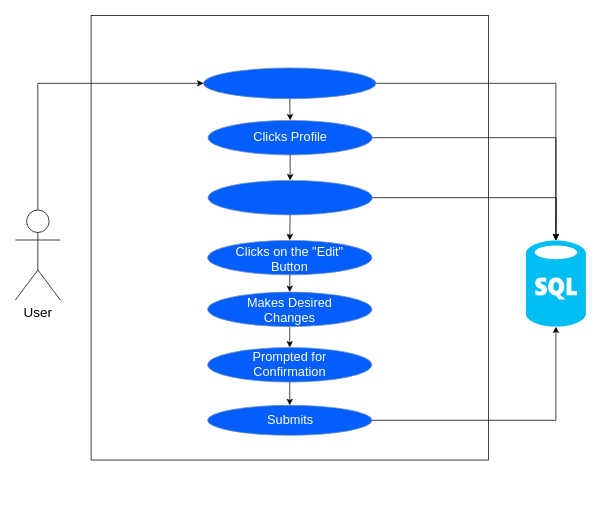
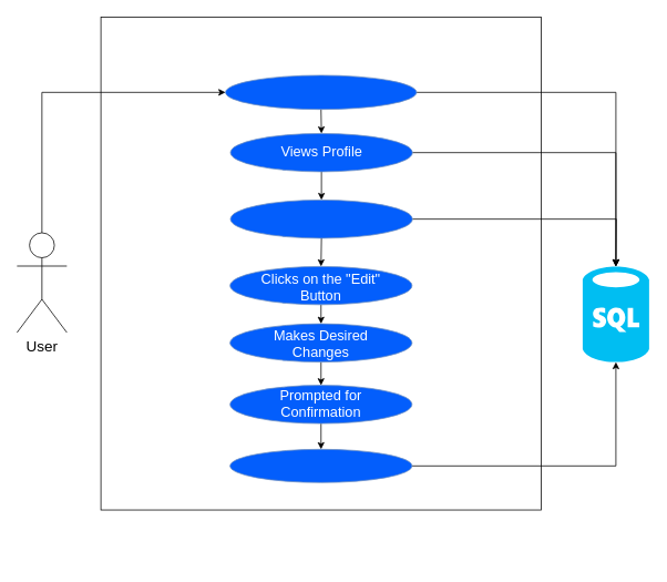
  <mxCell id="0" />
  <mxCell id="1" parent="0" />
  <mxCell id="2" value="" style="rounded=0;whiteSpace=wrap;html=1;" parent="1" vertex="1"><mxGeometry x="121" y="20" width="530" height="593" as="geometry" /></mxCell>
  <mxCell id="3" style="edgeStyle=orthogonalEdgeStyle;rounded=0;orthogonalLoop=1;jettySize=auto;html=1;exitX=0.5;exitY=0;exitDx=0;exitDy=0;exitPerimeter=0;entryX=0;entryY=0.5;entryDx=0;entryDy=0;" edge="1" parent="1" source="4" target="7"><mxGeometry relative="1" as="geometry" /></mxCell>
  <mxCell id="4" value="&lt;div style=&quot;font-size: 18px&quot;&gt;&lt;font style=&quot;font-size: 18px&quot;&gt;User&lt;/font&gt;&lt;/div&gt;" style="shape=umlActor;verticalLabelPosition=bottom;labelBackgroundColor=#ffffff;verticalAlign=top;html=1;outlineConnect=0;" parent="1" vertex="1"><mxGeometry x="20" y="279.5" width="60" height="120" as="geometry" /></mxCell>
  <mxCell id="5" style="edgeStyle=orthogonalEdgeStyle;rounded=0;orthogonalLoop=1;jettySize=auto;html=1;exitX=1;exitY=0.5;exitDx=0;exitDy=0;entryX=0.5;entryY=0;entryDx=0;entryDy=0;entryPerimeter=0;" edge="1" parent="1" source="7" target="8"><mxGeometry relative="1" as="geometry" /></mxCell>
  <mxCell id="6" style="edgeStyle=orthogonalEdgeStyle;rounded=0;orthogonalLoop=1;jettySize=auto;html=1;exitX=0.5;exitY=1;exitDx=0;exitDy=0;entryX=0.5;entryY=0;entryDx=0;entryDy=0;" edge="1" parent="1" source="7" target="11"><mxGeometry relative="1" as="geometry" /></mxCell>
  <mxCell id="7" value="" style="ellipse;whiteSpace=wrap;html=1;fillColor=#035EFC;strokeColor=#6c8ebf;" parent="1" vertex="1"><mxGeometry x="271" y="90" width="230" height="41" as="geometry" /></mxCell>
  <mxCell id="8" value="" style="verticalLabelPosition=bottom;html=1;verticalAlign=top;align=center;strokeColor=none;fillColor=#00BEF2;shape=mxgraph.azure.sql_database;" vertex="1" parent="1"><mxGeometry x="701" y="320" width="80" height="115" as="geometry" /></mxCell>
  <mxCell id="9" style="edgeStyle=orthogonalEdgeStyle;rounded=0;orthogonalLoop=1;jettySize=auto;html=1;exitX=0.5;exitY=1;exitDx=0;exitDy=0;entryX=0.5;entryY=0;entryDx=0;entryDy=0;" edge="1" parent="1" source="11" target="15"><mxGeometry relative="1" as="geometry" /></mxCell>
  <mxCell id="10" style="edgeStyle=orthogonalEdgeStyle;rounded=0;orthogonalLoop=1;jettySize=auto;html=1;exitX=1;exitY=0.5;exitDx=0;exitDy=0;entryX=0.5;entryY=0;entryDx=0;entryDy=0;entryPerimeter=0;" edge="1" parent="1" source="11" target="8"><mxGeometry relative="1" as="geometry" /></mxCell>
  <mxCell id="11" value="" style="ellipse;whiteSpace=wrap;html=1;fillColor=#035EFC;strokeColor=#6c8ebf;" vertex="1" parent="1"><mxGeometry x="277" y="160" width="219" height="46" as="geometry" /></mxCell>
- <mxCell id="12" value="&lt;font style=&quot;font-size: 17px&quot; color=&quot;#FFFFFF&quot;&gt;Clicks Profile&lt;/font&gt;" style="text;html=1;strokeColor=none;fillColor=none;align=center;verticalAlign=middle;whiteSpace=wrap;rounded=0;" vertex="1" parent="1"><mxGeometry x="296.5" y="168" width="180" height="30" as="geometry" /></mxCell>
+ <mxCell id="12" value="&lt;font style=&quot;font-size: 17px&quot; color=&quot;#FFFFFF&quot;&gt;Views Profile&lt;/font&gt;" style="text;html=1;strokeColor=none;fillColor=none;align=center;verticalAlign=middle;whiteSpace=wrap;rounded=0;" vertex="1" parent="1"><mxGeometry x="296.5" y="168" width="180" height="30" as="geometry" /></mxCell>
  <mxCell id="13" style="edgeStyle=orthogonalEdgeStyle;rounded=0;orthogonalLoop=1;jettySize=auto;html=1;exitX=0.5;exitY=1;exitDx=0;exitDy=0;entryX=0.5;entryY=0;entryDx=0;entryDy=0;" edge="1" parent="1" source="15" target="17"><mxGeometry relative="1" as="geometry" /></mxCell>
  <mxCell id="14" style="edgeStyle=orthogonalEdgeStyle;rounded=0;orthogonalLoop=1;jettySize=auto;html=1;exitX=1;exitY=0.5;exitDx=0;exitDy=0;" edge="1" parent="1" source="15"><mxGeometry relative="1" as="geometry"><mxPoint x="741" y="320" as="targetPoint" /></mxGeometry></mxCell>
  <mxCell id="15" value="" style="ellipse;whiteSpace=wrap;html=1;fillColor=#035EFC;strokeColor=#6c8ebf;" vertex="1" parent="1"><mxGeometry x="277" y="240" width="219" height="46" as="geometry" /></mxCell>
  <mxCell id="16" style="edgeStyle=orthogonalEdgeStyle;rounded=0;orthogonalLoop=1;jettySize=auto;html=1;exitX=0.5;exitY=1;exitDx=0;exitDy=0;entryX=0.5;entryY=0;entryDx=0;entryDy=0;" edge="1" parent="1" source="17" target="20"><mxGeometry relative="1" as="geometry" /></mxCell>
  <mxCell id="17" value="" style="ellipse;whiteSpace=wrap;html=1;fillColor=#035EFC;strokeColor=#6c8ebf;" vertex="1" parent="1"><mxGeometry x="276.5" y="320" width="219" height="46" as="geometry" /></mxCell>
  <mxCell id="18" value="&lt;font style=&quot;font-size: 17px&quot; color=&quot;#FFFFFF&quot;&gt;Clicks on the &quot;Edit&quot; Button&lt;br&gt;&lt;/font&gt;" style="text;html=1;strokeColor=none;fillColor=none;align=center;verticalAlign=middle;whiteSpace=wrap;rounded=0;" vertex="1" parent="1"><mxGeometry x="296" y="331" width="180" height="30" as="geometry" /></mxCell>
  <mxCell id="19" style="edgeStyle=orthogonalEdgeStyle;rounded=0;orthogonalLoop=1;jettySize=auto;html=1;exitX=0.5;exitY=1;exitDx=0;exitDy=0;entryX=0.5;entryY=0;entryDx=0;entryDy=0;" edge="1" parent="1" source="20" target="26"><mxGeometry relative="1" as="geometry"><mxPoint x="386" y="463" as="targetPoint" /></mxGeometry></mxCell>
  <mxCell id="20" value="" style="ellipse;whiteSpace=wrap;html=1;fillColor=#035EFC;strokeColor=#6c8ebf;" vertex="1" parent="1"><mxGeometry x="276.5" y="389" width="219" height="46" as="geometry" /></mxCell>
  <mxCell id="21" value="&lt;font style=&quot;font-size: 17px&quot; color=&quot;#FFFFFF&quot;&gt;Makes Desired Changes&lt;br&gt;&lt;/font&gt;" style="text;html=1;strokeColor=none;fillColor=none;align=center;verticalAlign=middle;whiteSpace=wrap;rounded=0;" vertex="1" parent="1"><mxGeometry x="296" y="399" width="180" height="30" as="geometry" /></mxCell>
  <mxCell id="22" style="edgeStyle=orthogonalEdgeStyle;rounded=0;orthogonalLoop=1;jettySize=auto;html=1;exitX=0.5;exitY=1;exitDx=0;exitDy=0;entryX=0.5;entryY=0;entryDx=0;entryDy=0;" edge="1" parent="1"><mxGeometry relative="1" as="geometry"><mxPoint x="386" y="509" as="sourcePoint" /></mxGeometry></mxCell>
  <mxCell id="23" style="edgeStyle=orthogonalEdgeStyle;rounded=0;orthogonalLoop=1;jettySize=auto;html=1;exitX=0.5;exitY=1;exitDx=0;exitDy=0;entryX=0.5;entryY=0;entryDx=0;entryDy=0;" edge="1" parent="1"><mxGeometry relative="1" as="geometry"><mxPoint x="386" y="586" as="sourcePoint" /></mxGeometry></mxCell>
  <mxCell id="24" style="edgeStyle=orthogonalEdgeStyle;rounded=0;orthogonalLoop=1;jettySize=auto;html=1;exitX=0.5;exitY=1;exitDx=0;exitDy=0;entryX=0.5;entryY=0;entryDx=0;entryDy=0;" edge="1" parent="1"><mxGeometry relative="1" as="geometry"><mxPoint x="386" y="656" as="sourcePoint" /></mxGeometry></mxCell>
  <mxCell id="25" style="edgeStyle=orthogonalEdgeStyle;rounded=0;orthogonalLoop=1;jettySize=auto;html=1;exitX=0.5;exitY=1;exitDx=0;exitDy=0;entryX=0.5;entryY=0;entryDx=0;entryDy=0;" edge="1" parent="1" source="26" target="30"><mxGeometry relative="1" as="geometry" /></mxCell>
  <mxCell id="26" value="" style="ellipse;whiteSpace=wrap;html=1;fillColor=#035EFC;strokeColor=#6c8ebf;" vertex="1" parent="1"><mxGeometry x="276.5" y="463" width="219" height="46" as="geometry" /></mxCell>
  <mxCell id="27" value="&lt;font style=&quot;font-size: 17px&quot; color=&quot;#FFFFFF&quot;&gt;Prompted for Confirmation&lt;br&gt;&lt;/font&gt;" style="text;html=1;strokeColor=none;fillColor=none;align=center;verticalAlign=middle;whiteSpace=wrap;rounded=0;" vertex="1" parent="1"><mxGeometry x="296" y="471" width="180" height="30" as="geometry" /></mxCell>
  <mxCell id="28" value="&lt;font style=&quot;font-size: 17px&quot; color=&quot;#FFFFFF&quot;&gt;Prompted for Confirmation&lt;br&gt;&lt;/font&gt;" style="text;html=1;strokeColor=none;fillColor=none;align=center;verticalAlign=middle;whiteSpace=wrap;rounded=0;" vertex="1" parent="1"><mxGeometry x="296" y="648" width="180" height="30" as="geometry" /></mxCell>
  <mxCell id="29" style="edgeStyle=orthogonalEdgeStyle;rounded=0;orthogonalLoop=1;jettySize=auto;html=1;exitX=1;exitY=0.5;exitDx=0;exitDy=0;entryX=0.5;entryY=1;entryDx=0;entryDy=0;entryPerimeter=0;" edge="1" parent="1" source="30" target="8"><mxGeometry relative="1" as="geometry" /></mxCell>
  <mxCell id="30" value="" style="ellipse;whiteSpace=wrap;html=1;fillColor=#035EFC;strokeColor=#6c8ebf;" vertex="1" parent="1"><mxGeometry x="276.5" y="540" width="219" height="40" as="geometry" /></mxCell>
- <mxCell id="31" value="&lt;font style=&quot;font-size: 17px&quot; color=&quot;#FFFFFF&quot;&gt;Submits&lt;br&gt;&lt;/font&gt;" style="text;html=1;strokeColor=none;fillColor=none;align=center;verticalAlign=middle;whiteSpace=wrap;rounded=0;" vertex="1" parent="1"><mxGeometry x="296.5" y="550" width="180" height="20" as="geometry" /></mxCell>
